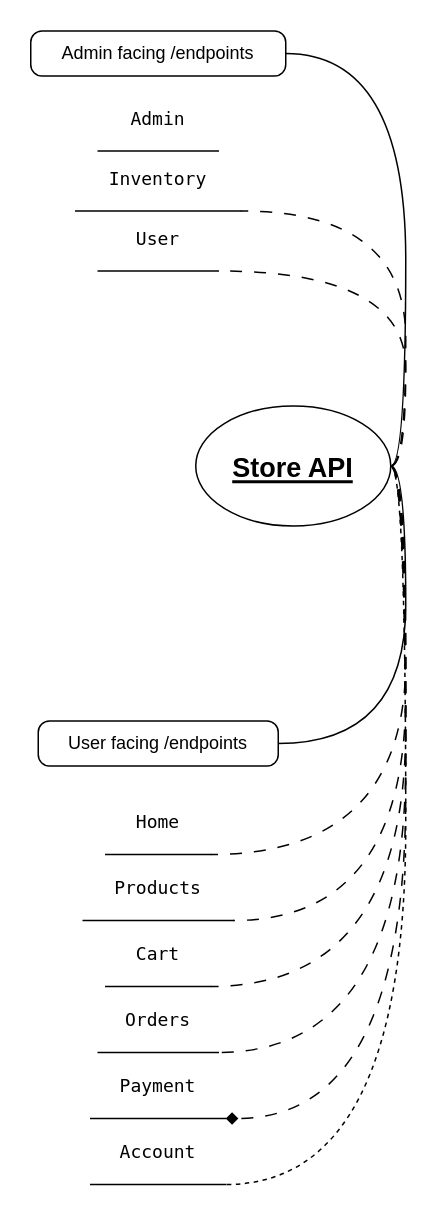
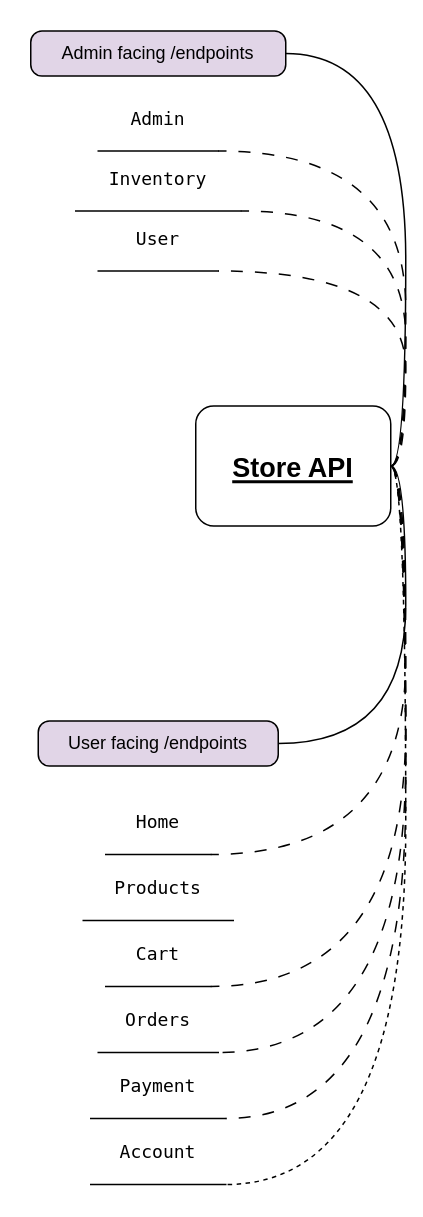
  <mxCell id="0" />
  <mxCell id="1" parent="0" />
  <mxCell id="2" value="" style="edgeStyle=entityRelationEdgeStyle;startArrow=none;endArrow=none;segment=10;curved=1;sourcePerimeterSpacing=0;targetPerimeterSpacing=0;snapToPoint=1;fixDash=0;metaEdit=0;comic=0;enumerate=0;" edge="1" parent="1" source="5" target="23"><mxGeometry relative="1" as="geometry" /></mxCell>
  <mxCell id="3" value="" style="edgeStyle=entityRelationEdgeStyle;startArrow=none;endArrow=none;segment=10;curved=1;sourcePerimeterSpacing=0;targetPerimeterSpacing=0;snapToPoint=1;fixDash=0;metaEdit=0;comic=0;enumerate=0;" edge="1" parent="1" source="5" target="15"><mxGeometry relative="1" as="geometry" /></mxCell>
  <mxCell id="4" value="" style="edgeStyle=entityRelationEdgeStyle;startArrow=none;endArrow=none;segment=10;curved=1;sourcePerimeterSpacing=0;targetPerimeterSpacing=0;snapToPoint=1;fixDash=0;metaEdit=0;comic=0;enumerate=0;flowAnimation=1;" edge="1" parent="1" source="5" target="16"><mxGeometry relative="1" as="geometry" /></mxCell>
- <mxCell id="5" value="&lt;h1&gt;&lt;font style=&quot;font-size: 18px;&quot;&gt;Store API&lt;/font&gt;&lt;/h1&gt;" style="ellipse;whiteSpace=wrap;html=1;align=center;treeFolding=1;treeMoving=1;newEdgeStyle={&quot;edgeStyle&quot;:&quot;entityRelationEdgeStyle&quot;,&quot;startArrow&quot;:&quot;none&quot;,&quot;endArrow&quot;:&quot;none&quot;,&quot;segment&quot;:10,&quot;curved&quot;:1,&quot;sourcePerimeterSpacing&quot;:0,&quot;targetPerimeterSpacing&quot;:0};comic=0;shadow=0;fillColor=default;fillStyle=auto;gradientColor=none;fontStyle=4;labelBackgroundColor=none;snapToPoint=1;fixDash=0;metaEdit=0;enumerate=0;" vertex="1" parent="1"><mxGeometry x="130" y="270" width="130" height="80" as="geometry" /></mxCell>
- <mxCell id="6" value="" style="edgeStyle=entityRelationEdgeStyle;startArrow=none;endArrow=none;segment=10;curved=1;sourcePerimeterSpacing=0;targetPerimeterSpacing=0;snapToPoint=1;fixDash=0;metaEdit=0;comic=0;enumerate=0;flowAnimation=1;" edge="1" parent="1" source="5" target="17"><mxGeometry relative="1" as="geometry"><mxPoint x="55" y="550" as="sourcePoint" /></mxGeometry></mxCell>
+ <mxCell id="5" value="&lt;h1&gt;&lt;font style=&quot;font-size: 18px;&quot;&gt;Store API&lt;/font&gt;&lt;/h1&gt;" style="whiteSpace=wrap;html=1;align=center;treeFolding=1;treeMoving=1;newEdgeStyle={&quot;edgeStyle&quot;:&quot;entityRelationEdgeStyle&quot;,&quot;startArrow&quot;:&quot;none&quot;,&quot;endArrow&quot;:&quot;none&quot;,&quot;segment&quot;:10,&quot;curved&quot;:1,&quot;sourcePerimeterSpacing&quot;:0,&quot;targetPerimeterSpacing&quot;:0};comic=0;shadow=0;fillColor=default;fillStyle=auto;gradientColor=none;fontStyle=4;labelBackgroundColor=none;snapToPoint=1;fixDash=0;metaEdit=0;enumerate=0;rounded=1;" vertex="1" parent="1"><mxGeometry x="130" y="270" width="130" height="80" as="geometry" /></mxCell>
  <mxCell id="7" value="" style="edgeStyle=entityRelationEdgeStyle;startArrow=none;endArrow=none;segment=10;curved=1;sourcePerimeterSpacing=0;targetPerimeterSpacing=0;snapToPoint=1;fixDash=0;metaEdit=0;comic=0;enumerate=0;flowAnimation=1;" edge="1" parent="1" source="5" target="24"><mxGeometry relative="1" as="geometry"><mxPoint x="55" y="550" as="sourcePoint" /></mxGeometry></mxCell>
  <mxCell id="8" value="" style="edgeStyle=entityRelationEdgeStyle;startArrow=none;endArrow=none;segment=10;curved=1;sourcePerimeterSpacing=0;targetPerimeterSpacing=0;snapToPoint=1;fixDash=0;metaEdit=0;comic=0;enumerate=0;flowAnimation=1;" edge="1" parent="1" source="5" target="18"><mxGeometry relative="1" as="geometry"><mxPoint x="55" y="550" as="sourcePoint" /></mxGeometry></mxCell>
  <mxCell id="9" value="" style="edgeStyle=entityRelationEdgeStyle;startArrow=none;endArrow=none;segment=10;curved=1;sourcePerimeterSpacing=0;targetPerimeterSpacing=0;snapToPoint=1;fixDash=0;metaEdit=0;comic=0;enumerate=0;flowAnimation=1;" edge="1" parent="1" source="5" target="19"><mxGeometry relative="1" as="geometry"><mxPoint x="55" y="550" as="sourcePoint" /></mxGeometry></mxCell>
- <mxCell id="10" value="" style="edgeStyle=entityRelationEdgeStyle;startArrow=none;endArrow=diamond;segment=10;curved=1;sourcePerimeterSpacing=0;targetPerimeterSpacing=0;snapToPoint=1;fixDash=0;metaEdit=0;comic=0;enumerate=0;flowAnimation=1;" edge="1" parent="1" source="5" target="20"><mxGeometry relative="1" as="geometry"><mxPoint x="55" y="550" as="sourcePoint" /></mxGeometry></mxCell>
+ <mxCell id="10" value="" style="edgeStyle=entityRelationEdgeStyle;startArrow=none;endArrow=none;segment=10;curved=1;sourcePerimeterSpacing=0;targetPerimeterSpacing=0;snapToPoint=1;fixDash=0;metaEdit=0;comic=0;enumerate=0;flowAnimation=1;" edge="1" parent="1" source="5" target="20"><mxGeometry relative="1" as="geometry"><mxPoint x="55" y="550" as="sourcePoint" /></mxGeometry></mxCell>
+ <mxCell id="11" value="" style="edgeStyle=entityRelationEdgeStyle;startArrow=none;endArrow=none;segment=10;sourcePerimeterSpacing=0;targetPerimeterSpacing=0;snapToPoint=1;fixDash=0;metaEdit=0;comic=0;enumerate=0;curved=1;orthogonalLoop=0;flowAnimation=1;" edge="1" parent="1" source="5" target="25"><mxGeometry relative="1" as="geometry"><mxPoint x="55" y="550" as="sourcePoint" /></mxGeometry></mxCell>
  <mxCell id="12" value="" style="edgeStyle=entityRelationEdgeStyle;startArrow=none;endArrow=none;segment=10;curved=1;sourcePerimeterSpacing=0;targetPerimeterSpacing=0;snapToPoint=1;fixDash=0;metaEdit=0;comic=0;enumerate=0;flowAnimation=1;dashed=1;" edge="1" parent="1" source="5" target="21"><mxGeometry relative="1" as="geometry"><mxPoint x="55" y="550" as="sourcePoint" /></mxGeometry></mxCell>
  <mxCell id="13" value="" style="edgeStyle=entityRelationEdgeStyle;startArrow=none;endArrow=none;segment=10;curved=1;sourcePerimeterSpacing=0;targetPerimeterSpacing=0;snapToPoint=1;fixDash=0;metaEdit=0;comic=0;enumerate=0;flowAnimation=1;" edge="1" parent="1" source="5" target="26"><mxGeometry relative="1" as="geometry"><mxPoint x="160" y="410" as="sourcePoint" /></mxGeometry></mxCell>
  <mxCell id="14" value="" style="group" vertex="1" connectable="0" parent="1"><mxGeometry x="50" y="480" width="135" height="309" as="geometry" /></mxCell>
- <mxCell id="15" value="User facing /endpoints" style="whiteSpace=wrap;html=1;rounded=1;arcSize=25;align=center;verticalAlign=middle;strokeWidth=1;autosize=1;spacing=4;treeFolding=1;treeMoving=1;newEdgeStyle={&quot;edgeStyle&quot;:&quot;entityRelationEdgeStyle&quot;,&quot;startArrow&quot;:&quot;none&quot;,&quot;endArrow&quot;:&quot;none&quot;,&quot;segment&quot;:10,&quot;curved&quot;:1,&quot;sourcePerimeterSpacing&quot;:0,&quot;targetPerimeterSpacing&quot;:0};snapToPoint=1;fixDash=0;metaEdit=0;comic=0;enumerate=0;" vertex="1" parent="14"><mxGeometry x="-25" width="160" height="30" as="geometry" /></mxCell>
+ <mxCell id="15" value="User facing /endpoints" style="whiteSpace=wrap;html=1;rounded=1;arcSize=25;align=center;verticalAlign=middle;strokeWidth=1;autosize=1;spacing=4;treeFolding=1;treeMoving=1;newEdgeStyle={&quot;edgeStyle&quot;:&quot;entityRelationEdgeStyle&quot;,&quot;startArrow&quot;:&quot;none&quot;,&quot;endArrow&quot;:&quot;none&quot;,&quot;segment&quot;:10,&quot;curved&quot;:1,&quot;sourcePerimeterSpacing&quot;:0,&quot;targetPerimeterSpacing&quot;:0};snapToPoint=1;fixDash=0;metaEdit=0;comic=0;enumerate=0;fillColor=#e1d5e7;" vertex="1" parent="14"><mxGeometry x="-25" width="160" height="30" as="geometry" /></mxCell>
  <mxCell id="16" value="&lt;pre&gt;Home&lt;/pre&gt;" style="whiteSpace=wrap;html=1;shape=partialRectangle;top=0;left=0;bottom=1;right=0;points=[[0,1],[1,1]];fillColor=none;align=center;verticalAlign=bottom;routingCenterY=0.5;snapToPoint=1;autosize=1;treeFolding=1;treeMoving=1;newEdgeStyle={&quot;edgeStyle&quot;:&quot;entityRelationEdgeStyle&quot;,&quot;startArrow&quot;:&quot;none&quot;,&quot;endArrow&quot;:&quot;none&quot;,&quot;segment&quot;:10,&quot;curved&quot;:1,&quot;sourcePerimeterSpacing&quot;:0,&quot;targetPerimeterSpacing&quot;:0};fixDash=0;metaEdit=0;comic=0;enumerate=0;" vertex="1" parent="14"><mxGeometry x="20" y="39" width="70" height="50" as="geometry" /></mxCell>
  <mxCell id="17" value="&lt;pre&gt;Products&lt;/pre&gt;" style="whiteSpace=wrap;html=1;shape=partialRectangle;top=0;left=0;bottom=1;right=0;points=[[0,1],[1,1]];fillColor=none;align=center;verticalAlign=bottom;routingCenterY=0.5;snapToPoint=1;autosize=1;treeFolding=1;treeMoving=1;newEdgeStyle={&quot;edgeStyle&quot;:&quot;entityRelationEdgeStyle&quot;,&quot;startArrow&quot;:&quot;none&quot;,&quot;endArrow&quot;:&quot;none&quot;,&quot;segment&quot;:10,&quot;curved&quot;:1,&quot;sourcePerimeterSpacing&quot;:0,&quot;targetPerimeterSpacing&quot;:0};fixDash=0;metaEdit=0;comic=0;enumerate=0;" vertex="1" parent="14"><mxGeometry x="5" y="83" width="100" height="50" as="geometry" /></mxCell>
  <mxCell id="18" value="&lt;pre&gt;Cart&lt;/pre&gt;" style="whiteSpace=wrap;html=1;shape=partialRectangle;top=0;left=0;bottom=1;right=0;points=[[0,1],[1,1]];fillColor=none;align=center;verticalAlign=bottom;routingCenterY=0.5;snapToPoint=1;autosize=1;treeFolding=1;treeMoving=1;newEdgeStyle={&quot;edgeStyle&quot;:&quot;entityRelationEdgeStyle&quot;,&quot;startArrow&quot;:&quot;none&quot;,&quot;endArrow&quot;:&quot;none&quot;,&quot;segment&quot;:10,&quot;curved&quot;:1,&quot;sourcePerimeterSpacing&quot;:0,&quot;targetPerimeterSpacing&quot;:0};fixDash=0;metaEdit=0;comic=0;enumerate=0;" vertex="1" parent="14"><mxGeometry x="20" y="127" width="70" height="50" as="geometry" /></mxCell>
  <mxCell id="19" value="&lt;pre&gt;Orders&lt;/pre&gt;" style="whiteSpace=wrap;html=1;shape=partialRectangle;top=0;left=0;bottom=1;right=0;points=[[0,1],[1,1]];fillColor=none;align=center;verticalAlign=bottom;routingCenterY=0.5;snapToPoint=1;autosize=1;treeFolding=1;treeMoving=1;newEdgeStyle={&quot;edgeStyle&quot;:&quot;entityRelationEdgeStyle&quot;,&quot;startArrow&quot;:&quot;none&quot;,&quot;endArrow&quot;:&quot;none&quot;,&quot;segment&quot;:10,&quot;curved&quot;:1,&quot;sourcePerimeterSpacing&quot;:0,&quot;targetPerimeterSpacing&quot;:0};fixDash=0;metaEdit=0;comic=0;enumerate=0;" vertex="1" parent="14"><mxGeometry x="15" y="171" width="80" height="50" as="geometry" /></mxCell>
  <mxCell id="20" value="&lt;pre&gt;Payment&lt;/pre&gt;" style="whiteSpace=wrap;html=1;shape=partialRectangle;top=0;left=0;bottom=1;right=0;points=[[0,1],[1,1]];fillColor=none;align=center;verticalAlign=bottom;routingCenterY=0.5;snapToPoint=1;autosize=1;treeFolding=1;treeMoving=1;newEdgeStyle={&quot;edgeStyle&quot;:&quot;entityRelationEdgeStyle&quot;,&quot;startArrow&quot;:&quot;none&quot;,&quot;endArrow&quot;:&quot;none&quot;,&quot;segment&quot;:10,&quot;curved&quot;:1,&quot;sourcePerimeterSpacing&quot;:0,&quot;targetPerimeterSpacing&quot;:0};fixDash=0;metaEdit=0;comic=0;enumerate=0;" vertex="1" parent="14"><mxGeometry x="10" y="215" width="90" height="50" as="geometry" /></mxCell>
  <mxCell id="21" value="&lt;pre&gt;Account&lt;/pre&gt;" style="whiteSpace=wrap;html=1;shape=partialRectangle;top=0;left=0;bottom=1;right=0;points=[[0,1],[1,1]];fillColor=none;align=center;verticalAlign=bottom;routingCenterY=0.5;snapToPoint=1;autosize=1;treeFolding=1;treeMoving=1;newEdgeStyle={&quot;edgeStyle&quot;:&quot;entityRelationEdgeStyle&quot;,&quot;startArrow&quot;:&quot;none&quot;,&quot;endArrow&quot;:&quot;none&quot;,&quot;segment&quot;:10,&quot;curved&quot;:1,&quot;sourcePerimeterSpacing&quot;:0,&quot;targetPerimeterSpacing&quot;:0};comic=0;shadow=0;fixDash=0;metaEdit=0;enumerate=0;" vertex="1" parent="14"><mxGeometry x="10" y="259" width="90" height="50" as="geometry" /></mxCell>
  <mxCell id="22" value="" style="group" vertex="1" connectable="0" parent="1"><mxGeometry x="50" y="20" width="140" height="160" as="geometry" /></mxCell>
- <mxCell id="23" value="Admin facing /endpoints" style="whiteSpace=wrap;html=1;rounded=1;arcSize=25;align=center;verticalAlign=middle;strokeWidth=1;autosize=1;spacing=4;treeFolding=1;treeMoving=1;newEdgeStyle={&quot;edgeStyle&quot;:&quot;entityRelationEdgeStyle&quot;,&quot;startArrow&quot;:&quot;none&quot;,&quot;endArrow&quot;:&quot;none&quot;,&quot;segment&quot;:10,&quot;curved&quot;:1,&quot;sourcePerimeterSpacing&quot;:0,&quot;targetPerimeterSpacing&quot;:0};snapToPoint=1;fixDash=0;metaEdit=0;comic=0;enumerate=0;" vertex="1" parent="22"><mxGeometry x="-30" width="170" height="30" as="geometry" /></mxCell>
+ <mxCell id="23" value="Admin facing /endpoints" style="whiteSpace=wrap;html=1;rounded=1;arcSize=25;align=center;verticalAlign=middle;strokeWidth=1;autosize=1;spacing=4;treeFolding=1;treeMoving=1;newEdgeStyle={&quot;edgeStyle&quot;:&quot;entityRelationEdgeStyle&quot;,&quot;startArrow&quot;:&quot;none&quot;,&quot;endArrow&quot;:&quot;none&quot;,&quot;segment&quot;:10,&quot;curved&quot;:1,&quot;sourcePerimeterSpacing&quot;:0,&quot;targetPerimeterSpacing&quot;:0};snapToPoint=1;fixDash=0;metaEdit=0;comic=0;enumerate=0;fillColor=#e1d5e7;" vertex="1" parent="22"><mxGeometry x="-30" width="170" height="30" as="geometry" /></mxCell>
  <mxCell id="24" value="&lt;pre&gt;Inventory&lt;/pre&gt;" style="whiteSpace=wrap;html=1;shape=partialRectangle;top=0;left=0;bottom=1;right=0;points=[[0,1],[1,1]];fillColor=none;align=center;verticalAlign=bottom;routingCenterY=0.5;snapToPoint=1;autosize=1;treeFolding=1;treeMoving=1;newEdgeStyle={&quot;edgeStyle&quot;:&quot;entityRelationEdgeStyle&quot;,&quot;startArrow&quot;:&quot;none&quot;,&quot;endArrow&quot;:&quot;none&quot;,&quot;segment&quot;:10,&quot;curved&quot;:1,&quot;sourcePerimeterSpacing&quot;:0,&quot;targetPerimeterSpacing&quot;:0};fixDash=0;metaEdit=0;comic=0;enumerate=0;" vertex="1" parent="22"><mxGeometry y="70" width="110" height="50" as="geometry" /></mxCell>
  <mxCell id="25" value="&lt;pre&gt;Admin&lt;/pre&gt;" style="whiteSpace=wrap;html=1;shape=partialRectangle;top=0;left=0;bottom=1;right=0;points=[[0,1],[1,1]];fillColor=none;align=center;verticalAlign=bottom;routingCenterY=0.5;snapToPoint=1;autosize=1;treeFolding=1;treeMoving=1;newEdgeStyle={&quot;edgeStyle&quot;:&quot;entityRelationEdgeStyle&quot;,&quot;startArrow&quot;:&quot;none&quot;,&quot;endArrow&quot;:&quot;none&quot;,&quot;segment&quot;:10,&quot;curved&quot;:1,&quot;sourcePerimeterSpacing&quot;:0,&quot;targetPerimeterSpacing&quot;:0};fixDash=0;metaEdit=0;comic=0;enumerate=0;" vertex="1" parent="22"><mxGeometry x="15" y="30" width="80" height="50" as="geometry" /></mxCell>
  <mxCell id="26" value="&lt;pre&gt;User&lt;/pre&gt;" style="whiteSpace=wrap;html=1;shape=partialRectangle;top=0;left=0;bottom=1;right=0;points=[[0,1],[1,1]];fillColor=none;align=center;verticalAlign=bottom;routingCenterY=0.5;snapToPoint=1;autosize=1;treeFolding=1;treeMoving=1;newEdgeStyle={&quot;edgeStyle&quot;:&quot;entityRelationEdgeStyle&quot;,&quot;startArrow&quot;:&quot;none&quot;,&quot;endArrow&quot;:&quot;none&quot;,&quot;segment&quot;:10,&quot;curved&quot;:1,&quot;sourcePerimeterSpacing&quot;:0,&quot;targetPerimeterSpacing&quot;:0};fixDash=0;metaEdit=0;comic=0;enumerate=0;" vertex="1" parent="22"><mxGeometry x="15" y="110" width="80" height="50" as="geometry" /></mxCell>
